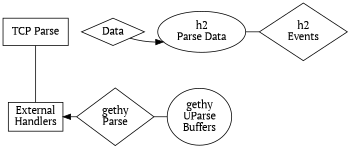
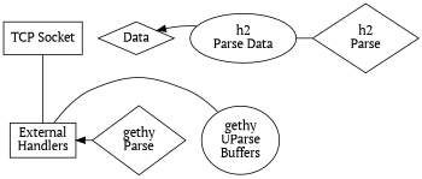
  digraph {
    fontname="PT Serif"
    rankdir=TB
    node [fontname="PT Serif" shape=diamond]
    edge [arrowhead=none fontname="PT Serif"]
-   n1 [label="TCP Parse" shape=box]
+   n1 [label="TCP Socket" shape=box]
    n2 [label=Data]
    n3 [label="h2\nParse Data" shape=ellipse]
-   n4 [label="h2\nEvents"]
+   n4 [label="h2\nParse"]
    n5 [label="gethy\nUParse\nBuffers" shape=ellipse]
    n6 [label="gethy\nParse"]
    n7 [label="External\nHandlers" shape=box]
    subgraph sub_1 {
      rank=same
      n1
      n2
      n3
      n4
    }
    subgraph sub_2 {
      rank=same
      n5
      n6
      n7
    }
    n1 -> n7
-   n2 -> n3 [arrowhead=""]
+   n3 -> n2 [arrowhead=""]
    n3 -> n4
-   n6 -> n5
+   n7 -> n5
    n7 -> n6 [dir=back arrowhead=""]
  }
